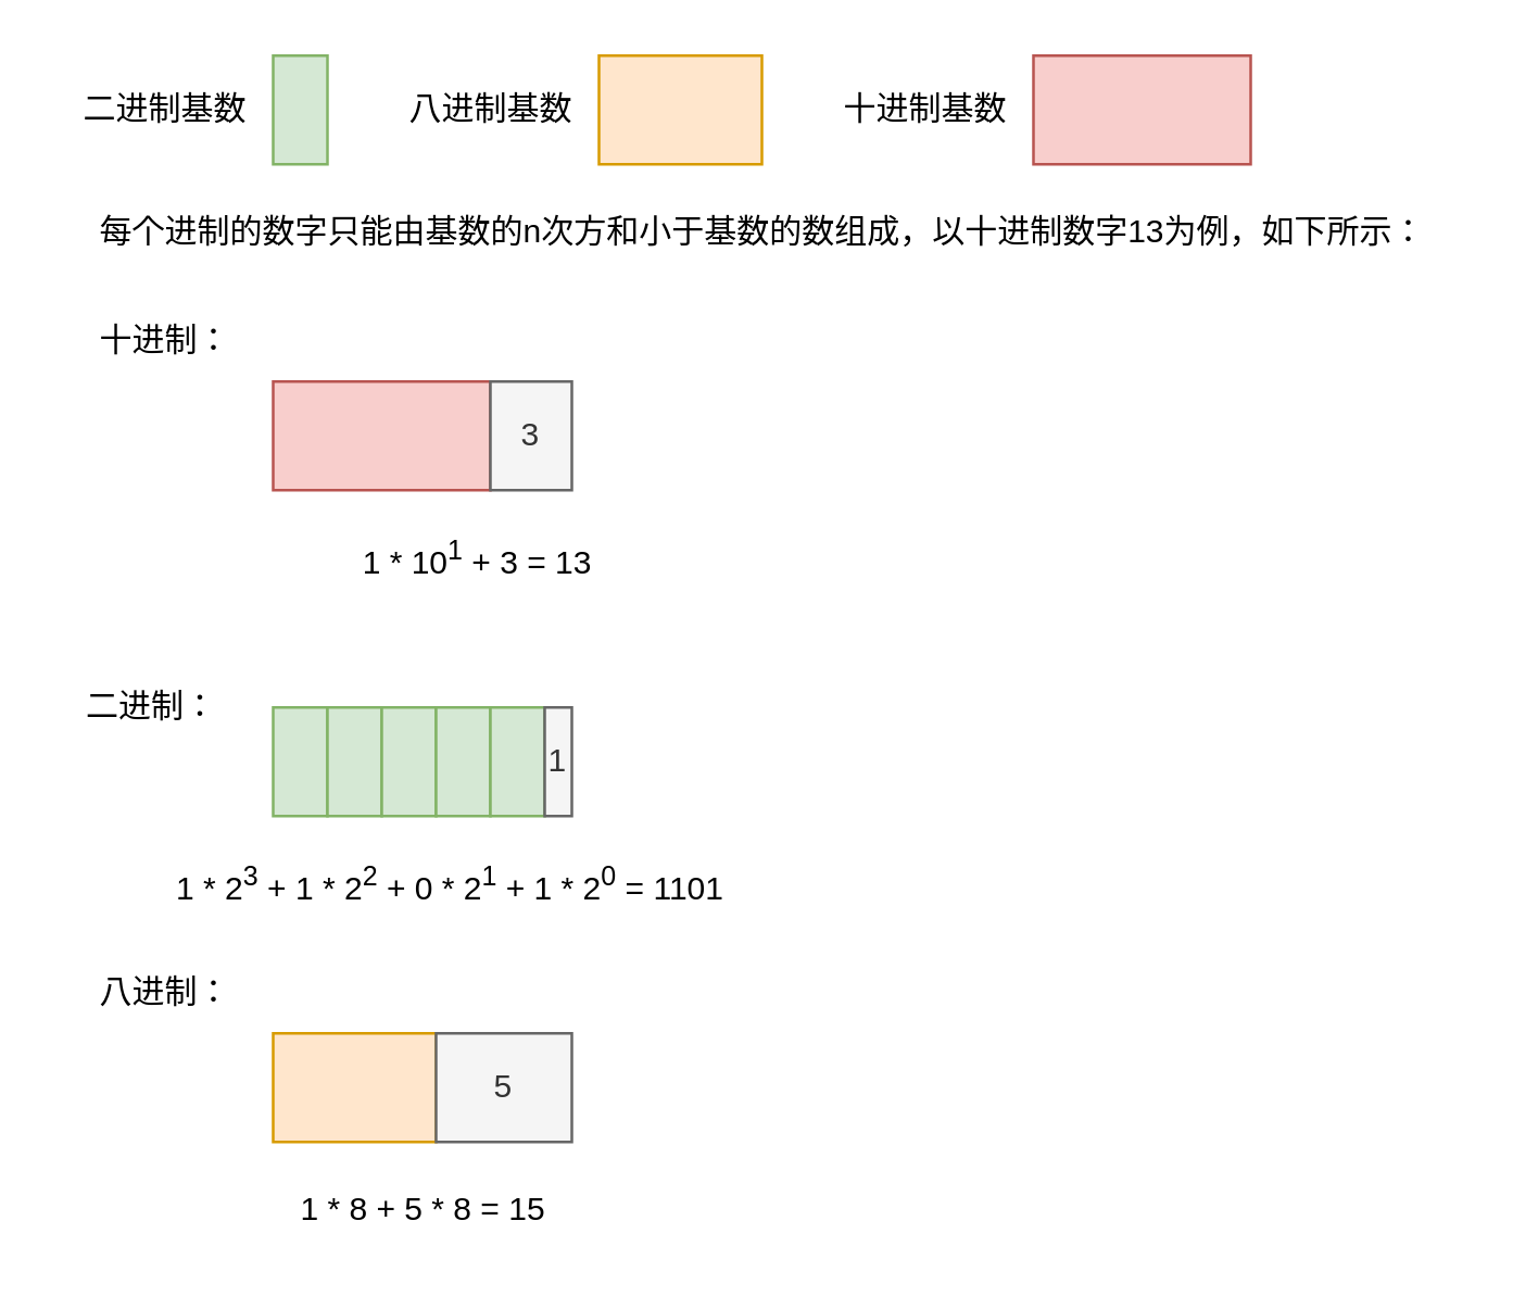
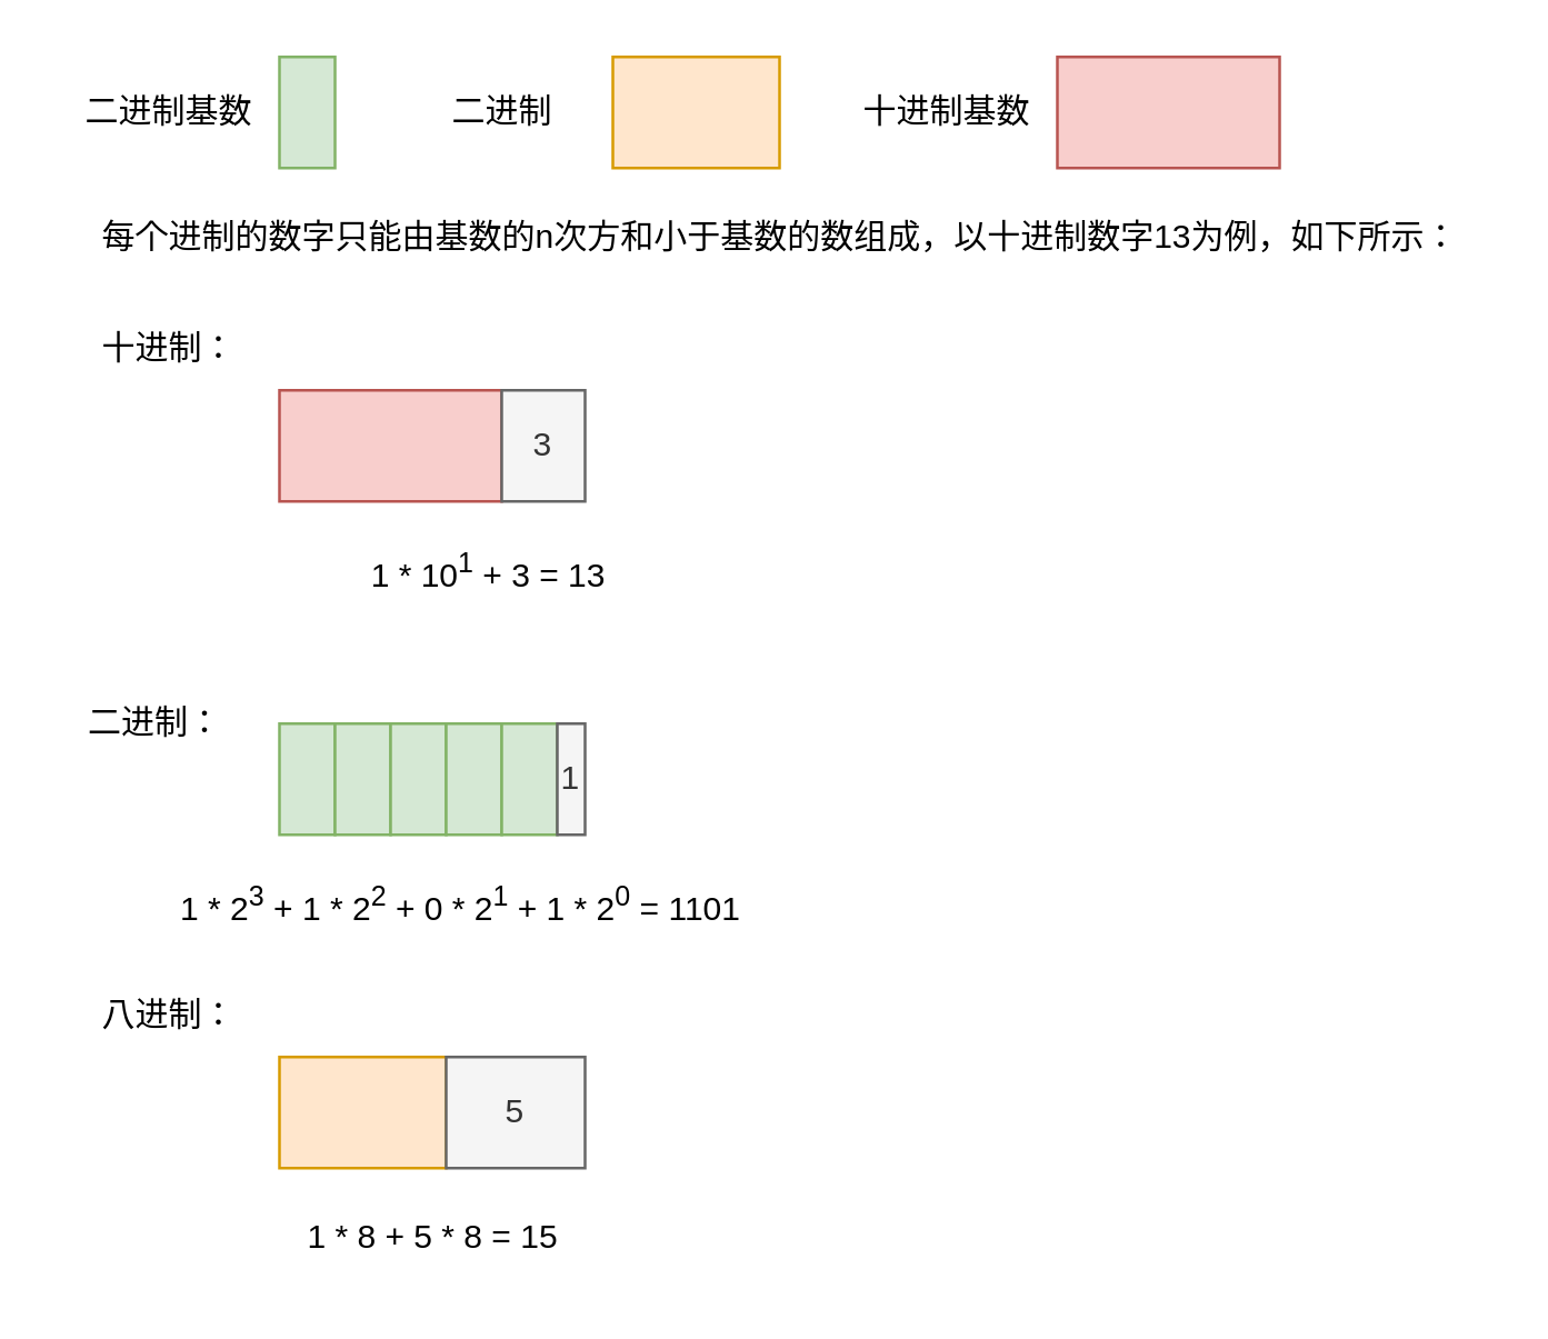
  <mxCell id="0" />
  <mxCell id="1" parent="0" />
  <mxCell id="2" value="" style="rounded=0;whiteSpace=wrap;html=1;fillColor=#d5e8d4;strokeColor=#82b366;" vertex="1" parent="1"><mxGeometry x="100" y="20" width="20" height="40" as="geometry" /></mxCell>
  <mxCell id="3" value="" style="rounded=0;whiteSpace=wrap;html=1;fillColor=#f8cecc;strokeColor=#b85450;" vertex="1" parent="1"><mxGeometry x="380" y="20" width="80" height="40" as="geometry" /></mxCell>
  <mxCell id="4" value="" style="rounded=0;whiteSpace=wrap;html=1;fillColor=#ffe6cc;strokeColor=#d79b00;" vertex="1" parent="1"><mxGeometry x="220" y="20" width="60" height="40" as="geometry" /></mxCell>
  <mxCell id="5" value="二进制：" style="text;html=1;align=center;verticalAlign=middle;resizable=0;points=[];autosize=1;strokeColor=none;fillColor=none;" vertex="1" parent="1"><mxGeometry x="20" y="245" width="70" height="30" as="geometry" /></mxCell>
  <mxCell id="6" value="十进制：" style="text;html=1;align=center;verticalAlign=middle;resizable=0;points=[];autosize=1;strokeColor=none;fillColor=none;" vertex="1" parent="1"><mxGeometry x="25" y="110" width="70" height="30" as="geometry" /></mxCell>
  <mxCell id="7" value="八进制：" style="text;html=1;align=center;verticalAlign=middle;resizable=0;points=[];autosize=1;strokeColor=none;fillColor=none;" vertex="1" parent="1"><mxGeometry x="25" y="350" width="70" height="30" as="geometry" /></mxCell>
  <mxCell id="8" value="二进制基数" style="text;html=1;align=center;verticalAlign=middle;resizable=0;points=[];autosize=1;strokeColor=none;fillColor=none;" vertex="1" parent="1"><mxGeometry x="20" y="25" width="80" height="30" as="geometry" /></mxCell>
  <mxCell id="9" value="十进制基数" style="text;html=1;align=center;verticalAlign=middle;resizable=0;points=[];autosize=1;strokeColor=none;fillColor=none;" vertex="1" parent="1"><mxGeometry x="300" y="25" width="80" height="30" as="geometry" /></mxCell>
- <mxCell id="10" value="八进制基数" style="text;html=1;align=center;verticalAlign=middle;resizable=0;points=[];autosize=1;strokeColor=none;fillColor=none;" vertex="1" parent="1"><mxGeometry x="140" y="25" width="80" height="30" as="geometry" /></mxCell>
+ <mxCell id="10" value="二进制" style="text;html=1;align=center;verticalAlign=middle;resizable=0;points=[];autosize=1;strokeColor=none;fillColor=none;" vertex="1" parent="1"><mxGeometry x="140" y="25" width="80" height="30" as="geometry" /></mxCell>
  <mxCell id="11" value="" style="rounded=0;whiteSpace=wrap;html=1;fillColor=#f8cecc;strokeColor=#b85450;" vertex="1" parent="1"><mxGeometry x="100" y="140" width="80" height="40" as="geometry" /></mxCell>
  <mxCell id="12" value="3" style="rounded=0;whiteSpace=wrap;html=1;fillColor=#f5f5f5;fontColor=#333333;strokeColor=#666666;" vertex="1" parent="1"><mxGeometry x="180" y="140" width="30" height="40" as="geometry" /></mxCell>
  <mxCell id="13" value="每个进制的数字只能由基数的n次方和小于基数的数组成，以十进制数字13为例，如下所示：" style="text;html=1;align=center;verticalAlign=middle;resizable=0;points=[];autosize=1;strokeColor=none;fillColor=none;" vertex="1" parent="1"><mxGeometry x="25" y="70" width="510" height="30" as="geometry" /></mxCell>
  <mxCell id="14" value="" style="rounded=0;whiteSpace=wrap;html=1;fillColor=#d5e8d4;strokeColor=#82b366;" vertex="1" parent="1"><mxGeometry x="100" y="260" width="20" height="40" as="geometry" /></mxCell>
  <mxCell id="15" value="" style="rounded=0;whiteSpace=wrap;html=1;fillColor=#d5e8d4;strokeColor=#82b366;" vertex="1" parent="1"><mxGeometry x="120" y="260" width="20" height="40" as="geometry" /></mxCell>
  <mxCell id="16" value="" style="rounded=0;whiteSpace=wrap;html=1;fillColor=#d5e8d4;strokeColor=#82b366;" vertex="1" parent="1"><mxGeometry x="140" y="260" width="20" height="40" as="geometry" /></mxCell>
  <mxCell id="17" value="" style="rounded=0;whiteSpace=wrap;html=1;fillColor=#d5e8d4;strokeColor=#82b366;" vertex="1" parent="1"><mxGeometry x="160" y="260" width="20" height="40" as="geometry" /></mxCell>
  <mxCell id="18" value="" style="rounded=0;whiteSpace=wrap;html=1;fillColor=#d5e8d4;strokeColor=#82b366;" vertex="1" parent="1"><mxGeometry x="180" y="260" width="20" height="40" as="geometry" /></mxCell>
  <mxCell id="19" value="1" style="rounded=0;whiteSpace=wrap;html=1;fillColor=#f5f5f5;fontColor=#333333;strokeColor=#666666;" vertex="1" parent="1"><mxGeometry x="200" y="260" width="10" height="40" as="geometry" /></mxCell>
  <mxCell id="20" value="" style="rounded=0;whiteSpace=wrap;html=1;fillColor=#ffe6cc;strokeColor=#d79b00;" vertex="1" parent="1"><mxGeometry x="100" y="380" width="60" height="40" as="geometry" /></mxCell>
  <mxCell id="21" value="5" style="rounded=0;whiteSpace=wrap;html=1;fillColor=#f5f5f5;fontColor=#333333;strokeColor=#666666;" vertex="1" parent="1"><mxGeometry x="160" y="380" width="50" height="40" as="geometry" /></mxCell>
  <mxCell id="22" value="1 * 10&lt;sup&gt;1&lt;/sup&gt; + 3 = 13" style="text;html=1;align=center;verticalAlign=middle;resizable=0;points=[];autosize=1;strokeColor=none;fillColor=none;" vertex="1" parent="1"><mxGeometry x="120" y="190" width="110" height="30" as="geometry" /></mxCell>
  <mxCell id="23" value="1 * 2&lt;sup&gt;3&lt;/sup&gt; + 1 * 2&lt;sup&gt;2&lt;/sup&gt; + 0 * 2&lt;sup&gt;1&lt;/sup&gt; + 1 * 2&lt;sup&gt;0&lt;/sup&gt; = 1101" style="text;html=1;align=center;verticalAlign=middle;resizable=0;points=[];autosize=1;strokeColor=none;fillColor=none;" vertex="1" parent="1"><mxGeometry x="50" y="310" width="230" height="30" as="geometry" /></mxCell>
  <mxCell id="24" value="1 * 8 + 5 * 8 = 15" style="text;html=1;align=center;verticalAlign=middle;resizable=0;points=[];autosize=1;strokeColor=none;fillColor=none;" vertex="1" parent="1"><mxGeometry x="100" y="430" width="110" height="30" as="geometry" /></mxCell>
